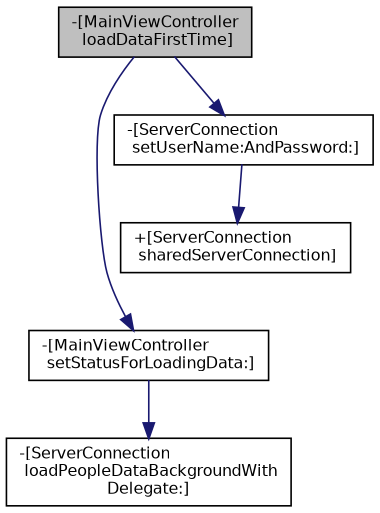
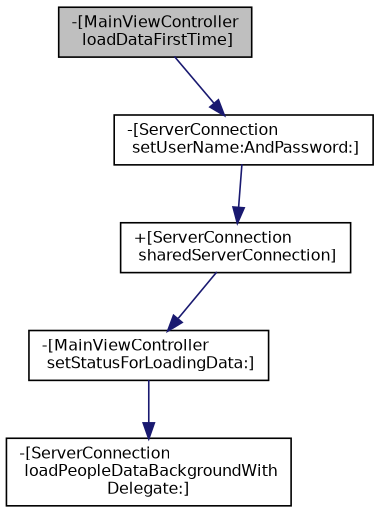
  digraph {
    rankdir=TB
    node [color=black fillcolor=white fontname=Helvetica fontsize=10 shape=record style=filled]
    edge [color=midnightblue fontname=Helvetica fontsize=10 labelfontname=Helvetica labelfontsize=10 style=solid]
    n1 [fillcolor=grey75 fontcolor=black height=0.2 label="-[MainViewController\l loadDataFirstTime]" width=0.4]
    n2 [height=0.2 label="-[MainViewController\l setStatusForLoadingData:]" width=0.4]
    n3 [height=0.2 label="-[ServerConnection\l setUserName:AndPassword:]" width=0.4]
    n4 [height=0.2 label="-[ServerConnection\l loadPeopleDataBackgroundWith\lDelegate:]" width=0.4]
    n5 [height=0.2 label="+[ServerConnection\l sharedServerConnection]" width=0.4]
-   n1 -> n2
+   n5 -> n2
    n1 -> n3
    n2 -> n4
    n3 -> n5
  }
